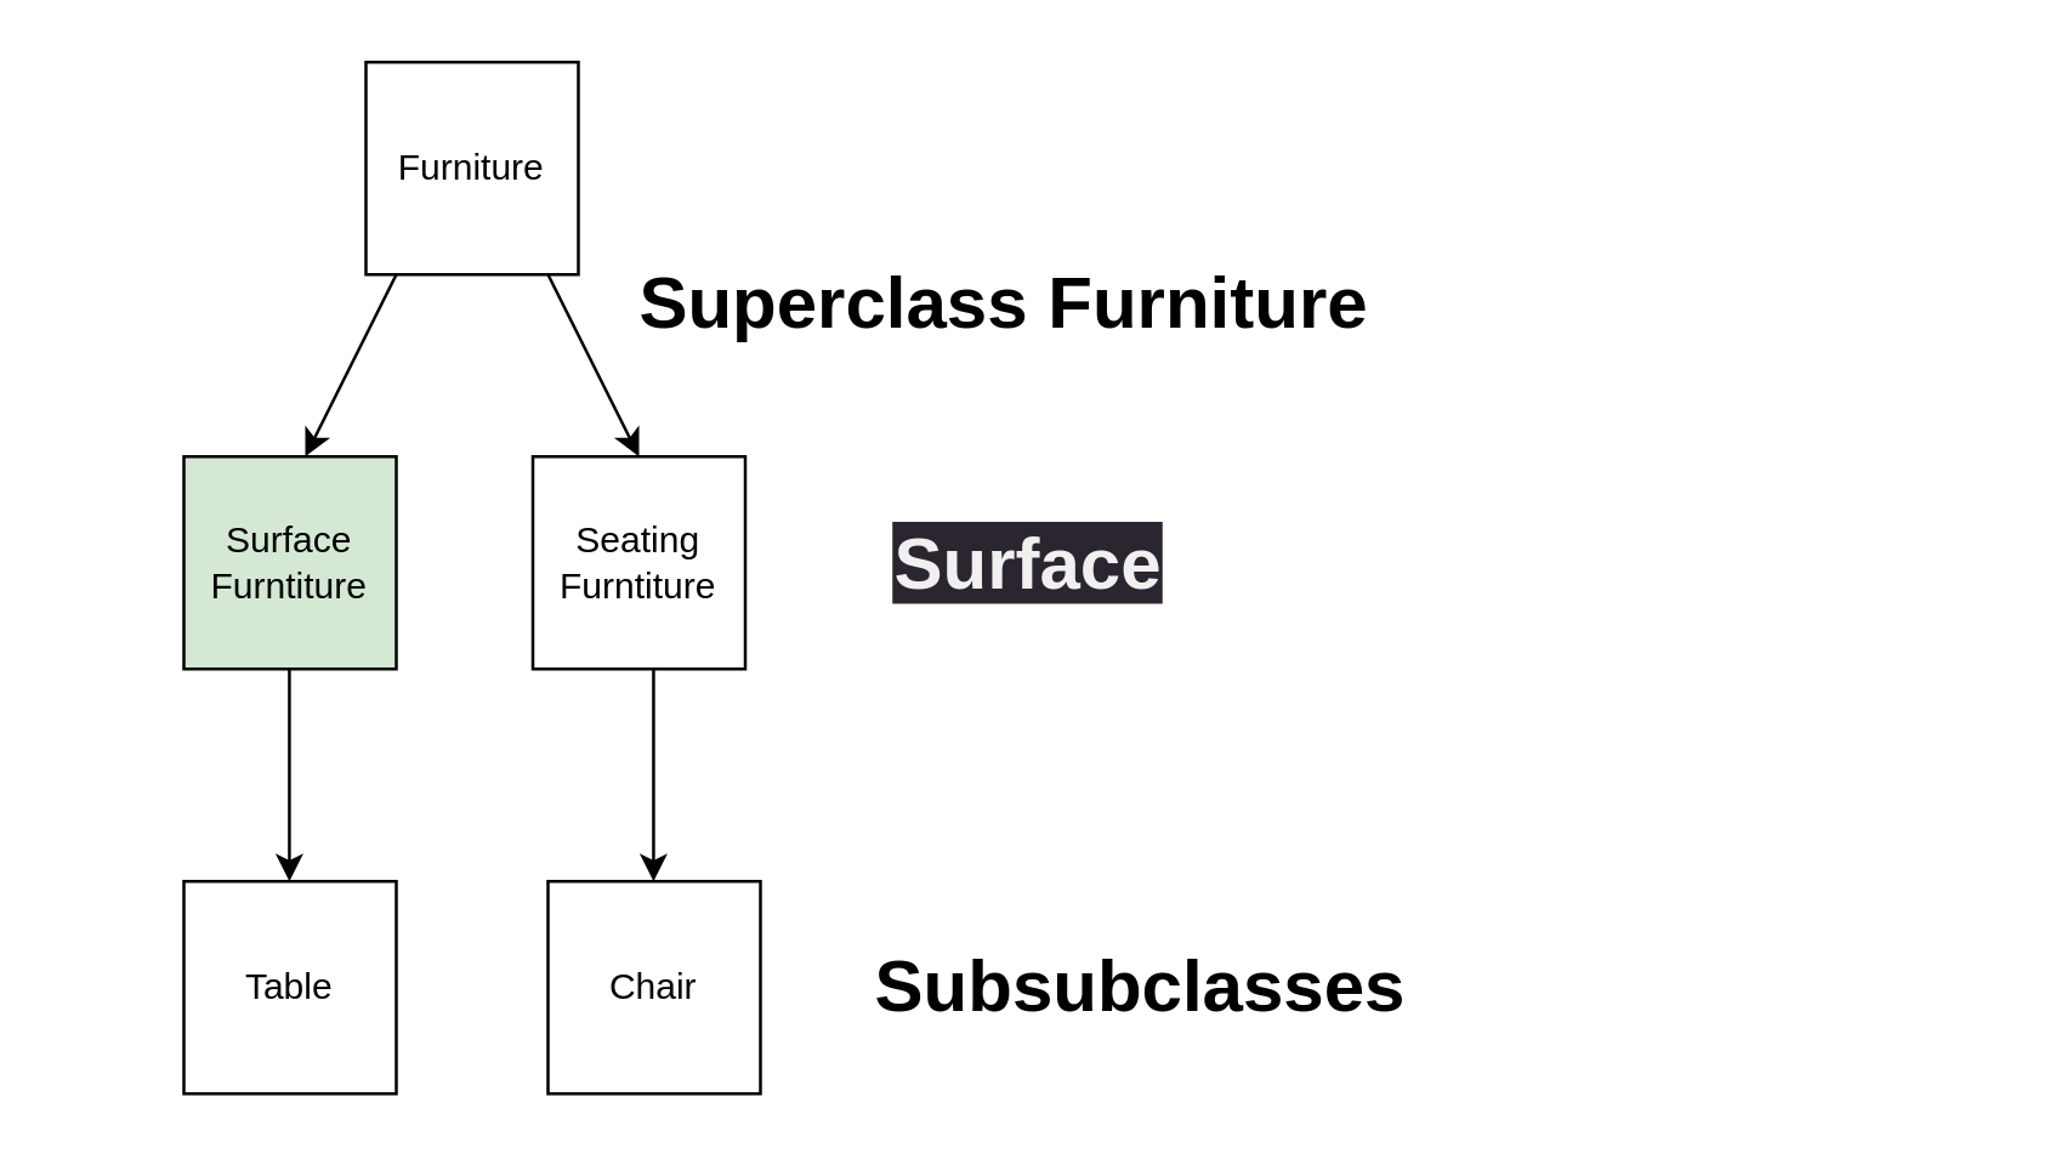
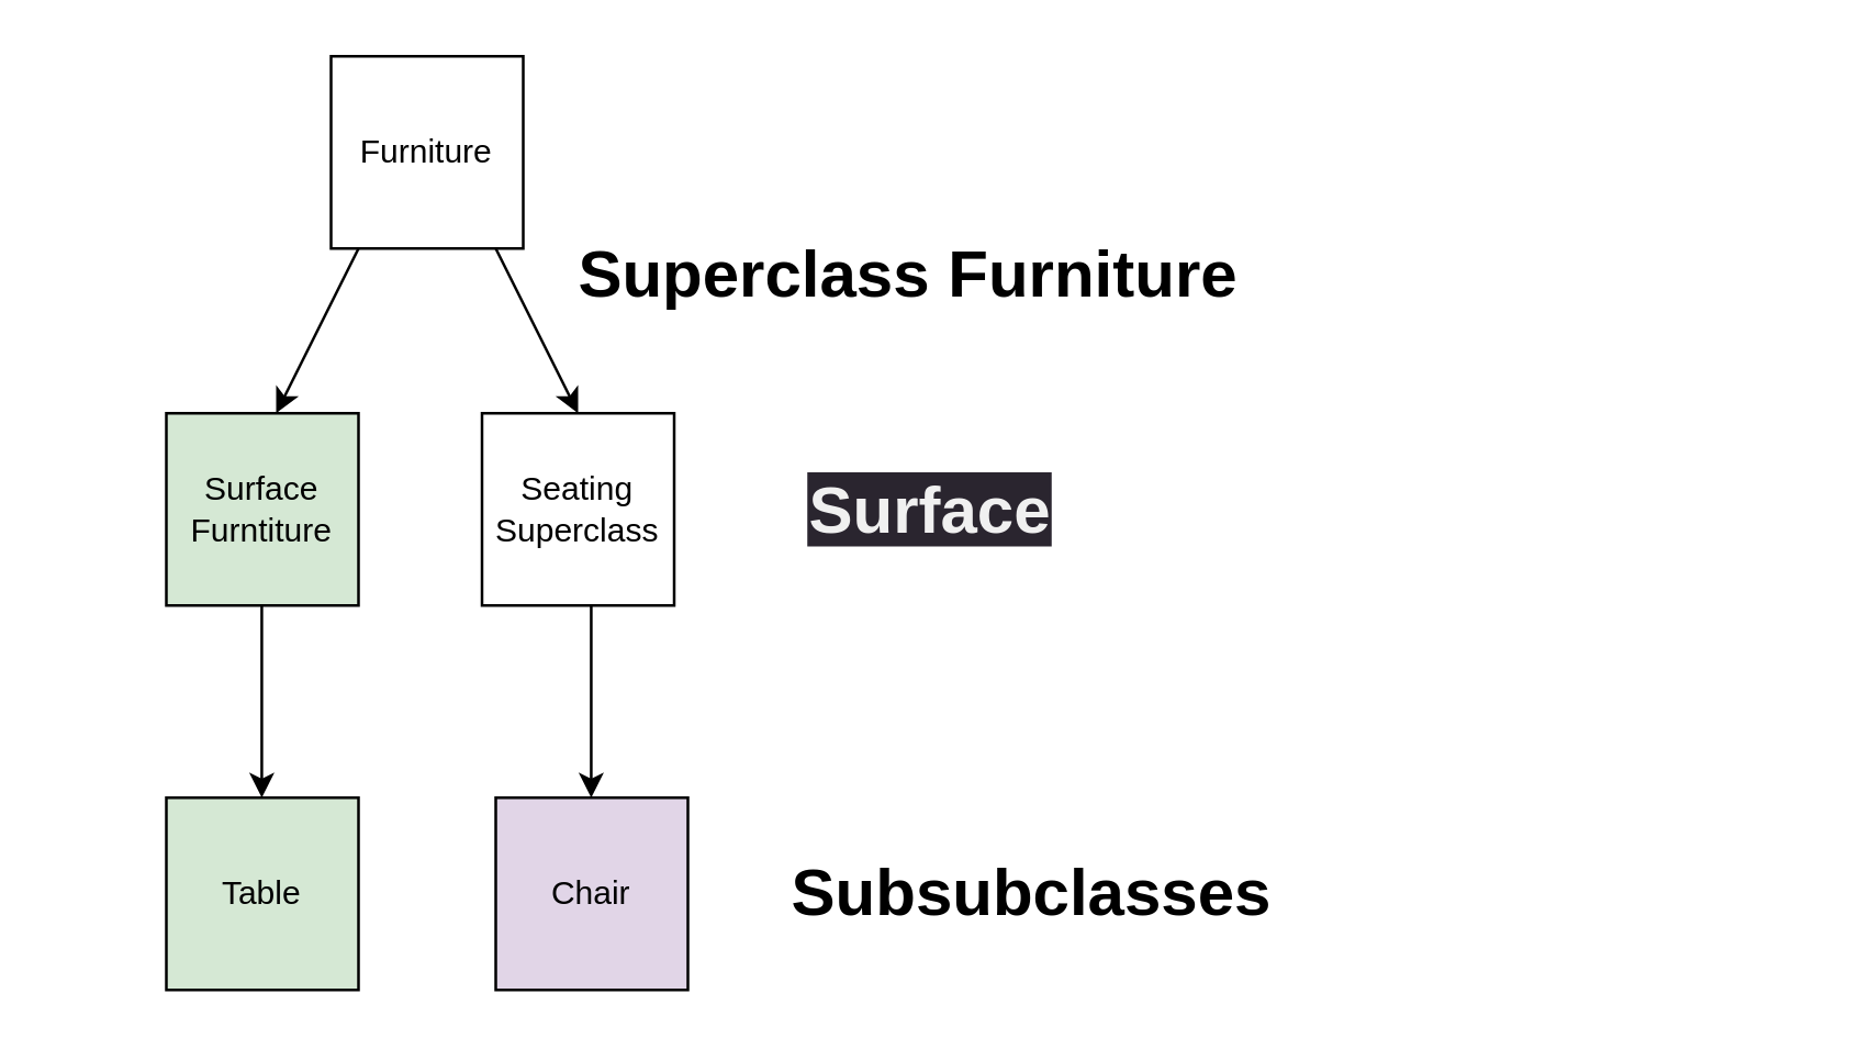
  <mxCell id="0" />
  <mxCell id="1" parent="0" />
  <mxCell id="2" value="Furniture" style="whiteSpace=wrap;html=1;aspect=fixed;" vertex="1" parent="1"><mxGeometry x="120" y="20" width="70" height="70" as="geometry" /></mxCell>
  <mxCell id="3" value="" style="endArrow=classic;html=1;" edge="1" parent="1"><mxGeometry width="50" height="50" relative="1" as="geometry"><mxPoint x="130" y="90" as="sourcePoint" /><mxPoint x="100" y="150" as="targetPoint" /></mxGeometry></mxCell>
  <mxCell id="4" value="" style="endArrow=classic;html=1;" edge="1" parent="1"><mxGeometry width="50" height="50" relative="1" as="geometry"><mxPoint x="180" y="90" as="sourcePoint" /><mxPoint x="210" y="150" as="targetPoint" /></mxGeometry></mxCell>
  <mxCell id="5" value="Surface&lt;br&gt;Furntiture" style="whiteSpace=wrap;html=1;aspect=fixed;fillColor=#d5e8d4;" vertex="1" parent="1"><mxGeometry x="60" y="150" width="70" height="70" as="geometry" /></mxCell>
- <mxCell id="6" value="Seating&lt;br&gt;Furntiture" style="whiteSpace=wrap;html=1;aspect=fixed;" vertex="1" parent="1"><mxGeometry x="175" y="150" width="70" height="70" as="geometry" /></mxCell>
+ <mxCell id="6" value="Seating&lt;br&gt;Superclass" style="whiteSpace=wrap;html=1;aspect=fixed;" vertex="1" parent="1"><mxGeometry x="175" y="150" width="70" height="70" as="geometry" /></mxCell>
  <mxCell id="7" value="" style="endArrow=classic;html=1;" edge="1" parent="1"><mxGeometry width="50" height="50" relative="1" as="geometry"><mxPoint x="94.77" y="220" as="sourcePoint" /><mxPoint x="94.77" y="290" as="targetPoint" /></mxGeometry></mxCell>
- <mxCell id="8" value="Table" style="whiteSpace=wrap;html=1;aspect=fixed;" vertex="1" parent="1"><mxGeometry x="60" y="290" width="70" height="70" as="geometry" /></mxCell>
+ <mxCell id="8" value="Table" style="whiteSpace=wrap;html=1;aspect=fixed;fillColor=#d5e8d4;" vertex="1" parent="1"><mxGeometry x="60" y="290" width="70" height="70" as="geometry" /></mxCell>
  <mxCell id="9" value="" style="endArrow=classic;html=1;" edge="1" parent="1"><mxGeometry width="50" height="50" relative="1" as="geometry"><mxPoint x="214.77" y="220" as="sourcePoint" /><mxPoint x="214.77" y="290" as="targetPoint" /></mxGeometry></mxCell>
- <mxCell id="10" value="Chair" style="whiteSpace=wrap;html=1;aspect=fixed;" vertex="1" parent="1"><mxGeometry x="180" y="290" width="70" height="70" as="geometry" /></mxCell>
+ <mxCell id="10" value="Chair" style="whiteSpace=wrap;html=1;aspect=fixed;fillColor=#e1d5e7;" vertex="1" parent="1"><mxGeometry x="180" y="290" width="70" height="70" as="geometry" /></mxCell>
  <mxCell id="11" value="Superclass Furniture" style="text;strokeColor=none;fillColor=none;html=1;fontSize=24;fontStyle=1;verticalAlign=middle;align=center;" vertex="1" parent="1"><mxGeometry x="200" y="80" width="260" height="40" as="geometry" /></mxCell>
  <mxCell id="12" value="&#10;&lt;span style=&quot;color: rgb(240, 240, 240); font-family: Helvetica; font-size: 24px; font-style: normal; font-variant-ligatures: normal; font-variant-caps: normal; font-weight: 700; letter-spacing: normal; orphans: 2; text-align: center; text-indent: 0px; text-transform: none; widows: 2; word-spacing: 0px; -webkit-text-stroke-width: 0px; background-color: rgb(42, 37, 47); text-decoration-thickness: initial; text-decoration-style: initial; text-decoration-color: initial; float: none; display: inline !important;&quot;&gt;Surface&lt;/span&gt;&#10;&#10;" style="text;strokeColor=none;fillColor=none;html=1;fontSize=24;fontStyle=1;verticalAlign=middle;align=center;" vertex="1" parent="1"><mxGeometry x="20" y="180" width="635" height="40" as="geometry" /></mxCell>
  <mxCell id="13" value="Subsubclasses" style="text;strokeColor=none;fillColor=none;html=1;fontSize=24;fontStyle=1;verticalAlign=middle;align=center;" vertex="1" parent="1"><mxGeometry x="245" y="305" width="260" height="40" as="geometry" /></mxCell>
